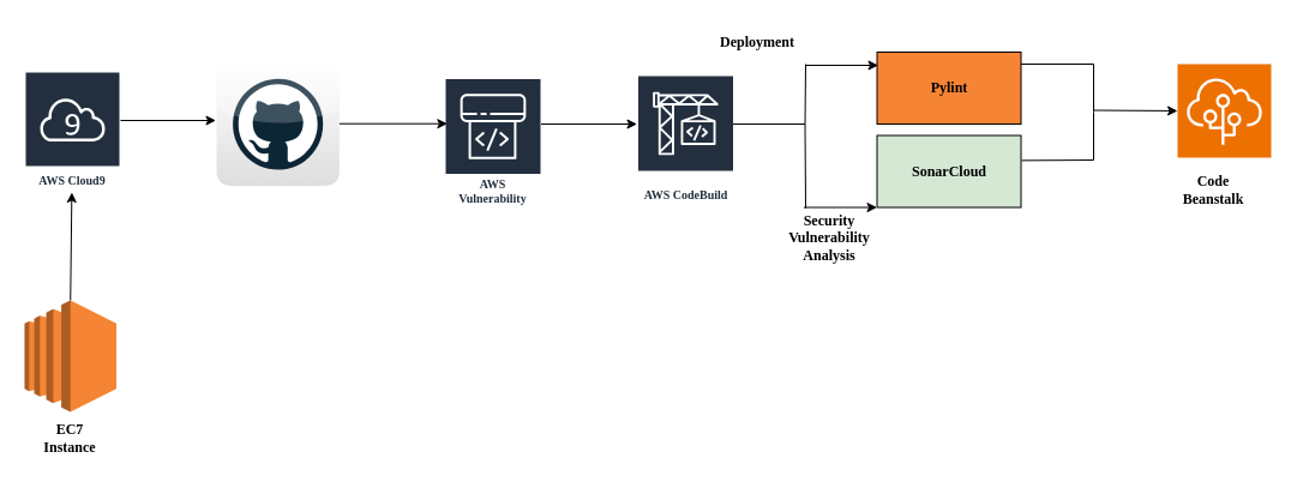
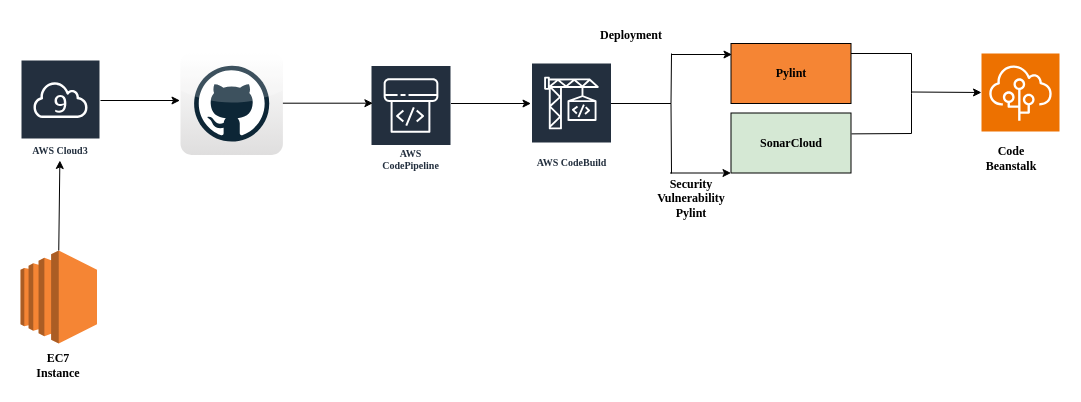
  <mxCell id="0" />
  <mxCell id="1" parent="0" />
  <mxCell id="2" value="" style="outlineConnect=0;dashed=0;verticalLabelPosition=bottom;verticalAlign=top;align=center;html=1;shape=mxgraph.aws3.ec2;fillColor=#F58534;gradientColor=none;fontFamily=Times New Roman;fontStyle=1" parent="1" vertex="1"><mxGeometry x="20" y="250" width="76.5" height="93" as="geometry" /></mxCell>
- <mxCell id="3" value="AWS Cloud9" style="sketch=0;outlineConnect=0;fontColor=#232F3E;gradientColor=none;strokeColor=#ffffff;fillColor=#232F3E;dashed=0;verticalLabelPosition=middle;verticalAlign=bottom;align=center;html=1;whiteSpace=wrap;fontSize=10;fontStyle=1;spacing=3;shape=mxgraph.aws4.productIcon;prIcon=mxgraph.aws4.cloud9;fontFamily=Times New Roman;" parent="1" vertex="1"><mxGeometry x="20" y="59" width="80" height="101" as="geometry" /></mxCell>
- <mxCell id="4" value="AWS Vulnerability" style="sketch=0;outlineConnect=0;fontColor=#232F3E;gradientColor=none;strokeColor=#ffffff;fillColor=#232F3E;dashed=0;verticalLabelPosition=middle;verticalAlign=bottom;align=center;html=1;whiteSpace=wrap;fontSize=10;fontStyle=1;spacing=3;shape=mxgraph.aws4.productIcon;prIcon=mxgraph.aws4.codepipeline;fontFamily=Times New Roman;" parent="1" vertex="1"><mxGeometry x="370" y="64.5" width="81" height="110" as="geometry" /></mxCell>
+ <mxCell id="3" value="AWS Cloud3" style="sketch=0;outlineConnect=0;fontColor=#232F3E;gradientColor=none;strokeColor=#ffffff;fillColor=#232F3E;dashed=0;verticalLabelPosition=middle;verticalAlign=bottom;align=center;html=1;whiteSpace=wrap;fontSize=10;fontStyle=1;spacing=3;shape=mxgraph.aws4.productIcon;prIcon=mxgraph.aws4.cloud9;fontFamily=Times New Roman;" parent="1" vertex="1"><mxGeometry x="20" y="59" width="80" height="101" as="geometry" /></mxCell>
+ <mxCell id="4" value="AWS CodePipeline" style="sketch=0;outlineConnect=0;fontColor=#232F3E;gradientColor=none;strokeColor=#ffffff;fillColor=#232F3E;dashed=0;verticalLabelPosition=middle;verticalAlign=bottom;align=center;html=1;whiteSpace=wrap;fontSize=10;fontStyle=1;spacing=3;shape=mxgraph.aws4.productIcon;prIcon=mxgraph.aws4.codepipeline;fontFamily=Times New Roman;" parent="1" vertex="1"><mxGeometry x="370" y="64.5" width="81" height="110" as="geometry" /></mxCell>
  <mxCell id="5" value="AWS CodeBuild" style="sketch=0;outlineConnect=0;fontColor=#232F3E;gradientColor=none;strokeColor=#ffffff;fillColor=#232F3E;dashed=0;verticalLabelPosition=middle;verticalAlign=bottom;align=center;html=1;whiteSpace=wrap;fontSize=10;fontStyle=1;spacing=3;shape=mxgraph.aws4.productIcon;prIcon=mxgraph.aws4.codebuild;fontFamily=Times New Roman;" parent="1" vertex="1"><mxGeometry x="530.5" y="62" width="81" height="110" as="geometry" /></mxCell>
  <mxCell id="6" value="&lt;font&gt;&lt;span&gt;SonarCloud&lt;/span&gt;&lt;/font&gt;" style="rounded=0;whiteSpace=wrap;html=1;fontFamily=Times New Roman;fontStyle=1;fillColor=#d5e8d4;" parent="1" vertex="1"><mxGeometry x="730.5" y="112.5" width="120" height="60" as="geometry" /></mxCell>
  <mxCell id="7" value="Pylint" style="rounded=0;whiteSpace=wrap;html=1;fontFamily=Times New Roman;fontStyle=1;fillColor=#f58534;" parent="1" vertex="1"><mxGeometry x="730.5" y="43" width="120" height="60" as="geometry" /></mxCell>
  <mxCell id="8" value="" style="endArrow=classic;html=1;rounded=0;exitX=0.5;exitY=0;exitDx=0;exitDy=0;exitPerimeter=0;fontFamily=Times New Roman;fontStyle=1" parent="1" source="2" target="3" edge="1"><mxGeometry width="50" height="50" relative="1" as="geometry"><mxPoint x="79.5" y="230" as="sourcePoint" /><mxPoint x="129.5" y="180" as="targetPoint" /></mxGeometry></mxCell>
  <mxCell id="9" value="&lt;font&gt;&lt;span&gt;EC7 Instance&lt;/span&gt;&lt;/font&gt;" style="text;html=1;align=center;verticalAlign=middle;whiteSpace=wrap;rounded=0;fontFamily=Times New Roman;fontStyle=1" parent="1" vertex="1"><mxGeometry x="28.25" y="350" width="60" height="30" as="geometry" /></mxCell>
  <mxCell id="10" value="" style="endArrow=classic;html=1;rounded=0;fontFamily=Times New Roman;fontStyle=1" parent="1" edge="1"><mxGeometry width="50" height="50" relative="1" as="geometry"><mxPoint x="100" y="100" as="sourcePoint" /><mxPoint x="179.5" y="100" as="targetPoint" /></mxGeometry></mxCell>
  <mxCell id="11" value="" style="endArrow=classic;html=1;rounded=0;fontFamily=Times New Roman;fontStyle=1" parent="1" edge="1"><mxGeometry width="50" height="50" relative="1" as="geometry"><mxPoint x="450.5" y="103" as="sourcePoint" /><mxPoint x="530.5" y="103" as="targetPoint" /></mxGeometry></mxCell>
  <mxCell id="12" value="" style="endArrow=none;html=1;rounded=0;fontFamily=Times New Roman;fontStyle=1" parent="1" edge="1"><mxGeometry width="50" height="50" relative="1" as="geometry"><mxPoint x="610.5" y="103" as="sourcePoint" /><mxPoint x="670.5" y="103" as="targetPoint" /></mxGeometry></mxCell>
  <mxCell id="13" value="" style="endArrow=none;html=1;rounded=0;fontFamily=Times New Roman;fontStyle=1" parent="1" edge="1"><mxGeometry width="50" height="50" relative="1" as="geometry"><mxPoint x="670.5" y="103" as="sourcePoint" /><mxPoint x="671" y="53" as="targetPoint" /></mxGeometry></mxCell>
  <mxCell id="14" value="" style="endArrow=none;html=1;rounded=0;fontFamily=Times New Roman;fontStyle=1" parent="1" edge="1"><mxGeometry width="50" height="50" relative="1" as="geometry"><mxPoint x="671" y="173" as="sourcePoint" /><mxPoint x="670.5" y="103" as="targetPoint" /></mxGeometry></mxCell>
  <mxCell id="15" value="" style="endArrow=classic;html=1;rounded=0;fontFamily=Times New Roman;fontStyle=1" parent="1" edge="1"><mxGeometry width="50" height="50" relative="1" as="geometry"><mxPoint x="670.5" y="54" as="sourcePoint" /><mxPoint x="731.5" y="54" as="targetPoint" /></mxGeometry></mxCell>
  <mxCell id="16" value="" style="endArrow=classic;html=1;rounded=0;fontFamily=Times New Roman;fontStyle=1" parent="1" edge="1"><mxGeometry width="50" height="50" relative="1" as="geometry"><mxPoint x="669.5" y="172.5" as="sourcePoint" /><mxPoint x="730.5" y="172.5" as="targetPoint" /></mxGeometry></mxCell>
- <mxCell id="17" value="Security Vulnerability Analysis" style="text;html=1;align=center;verticalAlign=middle;whiteSpace=wrap;rounded=0;fontFamily=Times New Roman;fontStyle=1" parent="1" vertex="1"><mxGeometry x="660.5" y="183" width="60" height="30" as="geometry" /></mxCell>
+ <mxCell id="17" value="Security Vulnerability Pylint" style="text;html=1;align=center;verticalAlign=middle;whiteSpace=wrap;rounded=0;fontFamily=Times New Roman;fontStyle=1" parent="1" vertex="1"><mxGeometry x="660.5" y="183" width="60" height="30" as="geometry" /></mxCell>
  <mxCell id="18" value="" style="endArrow=none;html=1;rounded=0;fontFamily=Times New Roman;fontStyle=1" parent="1" edge="1"><mxGeometry width="50" height="50" relative="1" as="geometry"><mxPoint x="850.5" y="53" as="sourcePoint" /><mxPoint x="911" y="53" as="targetPoint" /></mxGeometry></mxCell>
  <mxCell id="19" value="" style="endArrow=none;html=1;rounded=0;exitX=1.021;exitY=0.398;exitDx=0;exitDy=0;exitPerimeter=0;fontFamily=Times New Roman;fontStyle=1" parent="1" edge="1"><mxGeometry width="50" height="50" relative="1" as="geometry"><mxPoint x="851.02" y="133.38" as="sourcePoint" /><mxPoint x="911" y="133" as="targetPoint" /></mxGeometry></mxCell>
  <mxCell id="20" value="" style="sketch=0;points=[[0,0,0],[0.25,0,0],[0.5,0,0],[0.75,0,0],[1,0,0],[0,1,0],[0.25,1,0],[0.5,1,0],[0.75,1,0],[1,1,0],[0,0.25,0],[0,0.5,0],[0,0.75,0],[1,0.25,0],[1,0.5,0],[1,0.75,0]];outlineConnect=0;fontColor=#232F3E;fillColor=#ED7100;strokeColor=#ffffff;dashed=0;verticalLabelPosition=bottom;verticalAlign=top;align=center;html=1;fontSize=12;fontStyle=1;aspect=fixed;shape=mxgraph.aws4.resourceIcon;resIcon=mxgraph.aws4.elastic_beanstalk;fontFamily=Times New Roman;" parent="1" vertex="1"><mxGeometry x="981" y="53" width="78" height="78" as="geometry" /></mxCell>
  <mxCell id="21" value="" style="endArrow=none;html=1;rounded=0;fontFamily=Times New Roman;fontStyle=1" parent="1" edge="1"><mxGeometry width="50" height="50" relative="1" as="geometry"><mxPoint x="911" y="53" as="sourcePoint" /><mxPoint x="911" y="93" as="targetPoint" /></mxGeometry></mxCell>
  <mxCell id="22" value="" style="endArrow=none;html=1;rounded=0;fontFamily=Times New Roman;fontStyle=1" parent="1" edge="1"><mxGeometry width="50" height="50" relative="1" as="geometry"><mxPoint x="911" y="133" as="sourcePoint" /><mxPoint x="911" y="93" as="targetPoint" /></mxGeometry></mxCell>
  <mxCell id="23" value="" style="endArrow=classic;html=1;rounded=0;entryX=0;entryY=0.5;entryDx=0;entryDy=0;entryPerimeter=0;fontFamily=Times New Roman;fontStyle=1" parent="1" target="20" edge="1"><mxGeometry width="50" height="50" relative="1" as="geometry"><mxPoint x="911" y="91.5" as="sourcePoint" /><mxPoint x="961" y="91.5" as="targetPoint" /></mxGeometry></mxCell>
  <mxCell id="24" value="&lt;font&gt;&lt;span&gt;Code Beanstalk&lt;/span&gt;&lt;/font&gt;" style="text;html=1;align=center;verticalAlign=middle;whiteSpace=wrap;rounded=0;fontFamily=Times New Roman;fontStyle=1" parent="1" vertex="1"><mxGeometry x="981" y="142.5" width="60" height="30" as="geometry" /></mxCell>
  <mxCell id="25" value="&lt;font&gt;&lt;span&gt;Deployment&lt;/span&gt;&lt;/font&gt;" style="text;html=1;align=center;verticalAlign=middle;whiteSpace=wrap;rounded=0;fontFamily=Times New Roman;fontStyle=1" parent="1" vertex="1"><mxGeometry x="600.5" y="20" width="60" height="30" as="geometry" /></mxCell>
  <mxCell id="26" value="" style="dashed=0;outlineConnect=0;html=1;align=center;labelPosition=center;verticalLabelPosition=bottom;verticalAlign=top;shape=mxgraph.webicons.github;gradientColor=#DFDEDE" vertex="1" parent="1"><mxGeometry x="180" y="52" width="102.4" height="102.4" as="geometry" /></mxCell>
  <mxCell id="27" value="" style="endArrow=classic;html=1;rounded=0;" edge="1" parent="1"><mxGeometry width="50" height="50" relative="1" as="geometry"><mxPoint x="282.4" y="102.7" as="sourcePoint" /><mxPoint x="372.4" y="102.7" as="targetPoint" /></mxGeometry></mxCell>
